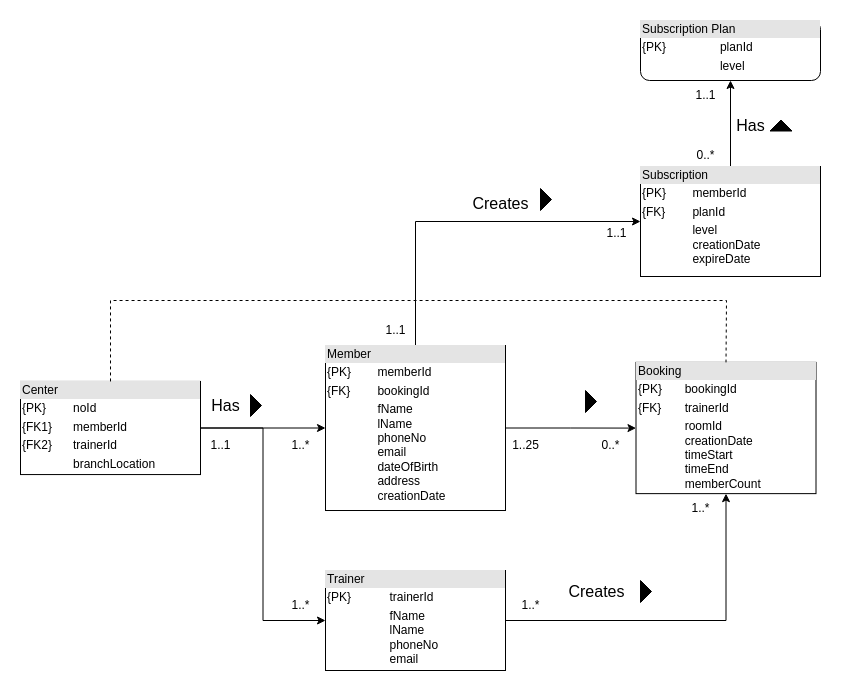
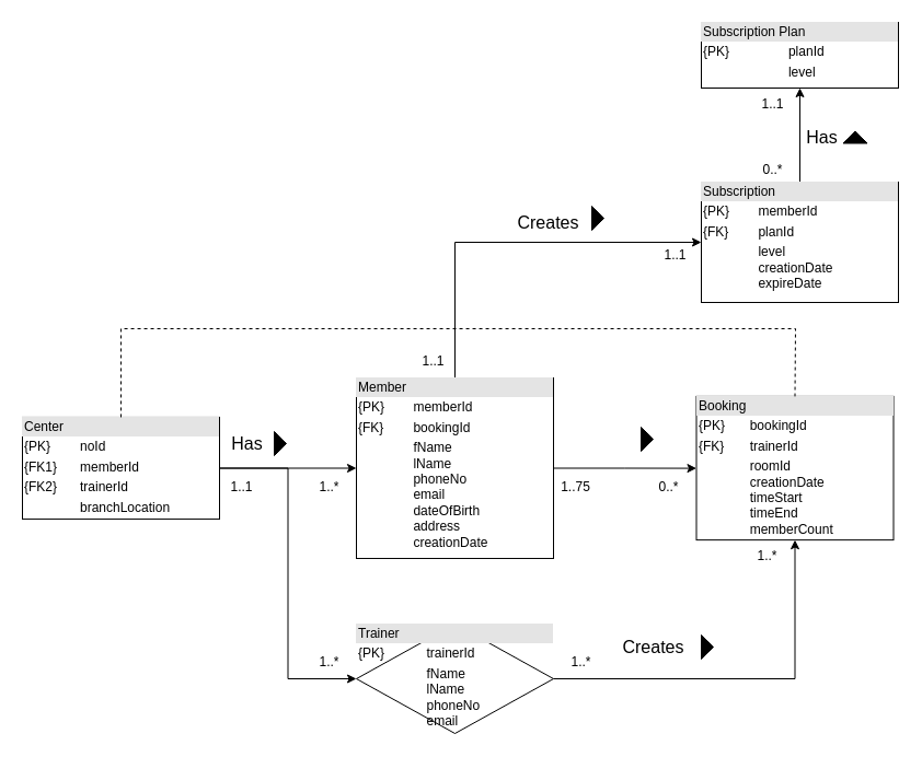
  <mxCell id="0" />
  <mxCell id="1" parent="0" />
  <mxCell id="2" value="" style="edgeStyle=orthogonalEdgeStyle;rounded=0;orthogonalLoop=1;jettySize=auto;html=1;exitX=1;exitY=0.5;exitDx=0;exitDy=0;" edge="1" parent="1" source="7" target="5"><mxGeometry relative="1" as="geometry"><mxPoint x="290" y="570" as="sourcePoint" /></mxGeometry></mxCell>
  <mxCell id="3" style="edgeStyle=orthogonalEdgeStyle;rounded=0;orthogonalLoop=1;jettySize=auto;html=1;" edge="1" parent="1" source="5" target="17"><mxGeometry relative="1" as="geometry" /></mxCell>
  <mxCell id="4" style="edgeStyle=orthogonalEdgeStyle;rounded=0;orthogonalLoop=1;jettySize=auto;html=1;entryX=0;entryY=0.5;entryDx=0;entryDy=0;" edge="1" parent="1" source="5" target="25"><mxGeometry relative="1" as="geometry"><Array as="points"><mxPoint x="415" y="221" /></Array></mxGeometry></mxCell>
  <mxCell id="5" value="&lt;div style=&quot;box-sizing:border-box;width:100%;background:#e4e4e4;padding:2px;&quot;&gt;Member&lt;/div&gt;&lt;table style=&quot;width:100%;font-size:1em;&quot; cellpadding=&quot;2&quot; cellspacing=&quot;0&quot;&gt;&lt;tbody&gt;&lt;tr&gt;&lt;td&gt;{PK}&lt;/td&gt;&lt;td&gt;memberId&lt;br&gt;&lt;/td&gt;&lt;/tr&gt;&lt;tr&gt;&lt;td&gt;{FK}&lt;br&gt;&lt;/td&gt;&lt;td&gt;bookingId&lt;br&gt;&lt;/td&gt;&lt;/tr&gt;&lt;tr&gt;&lt;td&gt;&lt;/td&gt;&lt;td&gt;fName&lt;br&gt;lName&lt;br&gt;phoneNo&lt;br&gt;email&lt;br&gt;dateOfBirth&lt;br&gt;address&lt;br&gt;creationDate&lt;br&gt;&lt;/td&gt;&lt;/tr&gt;&lt;/tbody&gt;&lt;/table&gt;" style="verticalAlign=top;align=left;overflow=fill;html=1;whiteSpace=wrap;" vertex="1" parent="1"><mxGeometry x="325" y="345.01" width="180" height="165" as="geometry" /></mxCell>
  <mxCell id="6" style="edgeStyle=orthogonalEdgeStyle;rounded=0;orthogonalLoop=1;jettySize=auto;html=1;entryX=0;entryY=0.5;entryDx=0;entryDy=0;" edge="1" parent="1" source="7" target="16"><mxGeometry relative="1" as="geometry" /></mxCell>
  <mxCell id="7" value="&lt;div style=&quot;box-sizing:border-box;width:100%;background:#e4e4e4;padding:2px;&quot;&gt;Center&lt;br&gt;&lt;/div&gt;&lt;table style=&quot;width:100%;font-size:1em;&quot; cellpadding=&quot;2&quot; cellspacing=&quot;0&quot;&gt;&lt;tbody&gt;&lt;tr&gt;&lt;td&gt;{PK}&lt;/td&gt;&lt;td&gt;noId&lt;br&gt;&lt;/td&gt;&lt;/tr&gt;&lt;tr&gt;&lt;td&gt;{FK1}&lt;/td&gt;&lt;td&gt;memberId&lt;/td&gt;&lt;/tr&gt;&lt;tr&gt;&lt;td&gt;{FK2}&lt;/td&gt;&lt;td&gt;trainerId&lt;br&gt;&lt;/td&gt;&lt;/tr&gt;&lt;tr&gt;&lt;td&gt;&lt;/td&gt;&lt;td&gt;branchLocation&lt;br&gt;&lt;/td&gt;&lt;/tr&gt;&lt;/tbody&gt;&lt;/table&gt;" style="verticalAlign=top;align=left;overflow=fill;html=1;whiteSpace=wrap;" vertex="1" parent="1"><mxGeometry x="20" y="380.94" width="180" height="93.12" as="geometry" /></mxCell>
  <mxCell id="8" value="1..1" style="text;html=1;align=center;verticalAlign=middle;resizable=0;points=[];autosize=1;strokeColor=none;fillColor=none;" vertex="1" parent="1"><mxGeometry x="200" y="430" width="40" height="30" as="geometry" /></mxCell>
  <mxCell id="9" value="1..*" style="text;html=1;align=center;verticalAlign=middle;resizable=0;points=[];autosize=1;strokeColor=none;fillColor=none;" vertex="1" parent="1"><mxGeometry x="280" y="430" width="40" height="30" as="geometry" /></mxCell>
  <mxCell id="10" value="&lt;font style=&quot;font-size: 16px;&quot;&gt;Has&lt;/font&gt;" style="text;html=1;align=center;verticalAlign=middle;resizable=0;points=[];autosize=1;strokeColor=none;fillColor=none;" vertex="1" parent="1"><mxGeometry x="200" y="390" width="50" height="30" as="geometry" /></mxCell>
  <mxCell id="11" value="" style="triangle;aspect=fixed;fillColor=strokeColor;" vertex="1" parent="1"><mxGeometry x="250" y="394" width="11" height="22" as="geometry" /></mxCell>
  <mxCell id="12" value="" style="triangle;aspect=fixed;fillColor=strokeColor;" vertex="1" parent="1"><mxGeometry x="585" y="390" width="11" height="22" as="geometry" /></mxCell>
  <mxCell id="13" value="0..*" style="text;html=1;align=center;verticalAlign=middle;resizable=0;points=[];autosize=1;strokeColor=none;fillColor=none;" vertex="1" parent="1"><mxGeometry x="590" y="430" width="40" height="30" as="geometry" /></mxCell>
- <mxCell id="14" value="1..25" style="text;html=1;align=center;verticalAlign=middle;resizable=0;points=[];autosize=1;strokeColor=none;fillColor=none;" vertex="1" parent="1"><mxGeometry x="500" y="430" width="50" height="30" as="geometry" /></mxCell>
+ <mxCell id="14" value="1..75" style="text;html=1;align=center;verticalAlign=middle;resizable=0;points=[];autosize=1;strokeColor=none;fillColor=none;" vertex="1" parent="1"><mxGeometry x="500" y="430" width="50" height="30" as="geometry" /></mxCell>
  <mxCell id="15" style="edgeStyle=orthogonalEdgeStyle;rounded=0;orthogonalLoop=1;jettySize=auto;html=1;" edge="1" parent="1" source="16" target="17"><mxGeometry relative="1" as="geometry" /></mxCell>
- <mxCell id="16" value="&lt;div style=&quot;box-sizing:border-box;width:100%;background:#e4e4e4;padding:2px;&quot;&gt;Trainer&lt;/div&gt;&lt;table style=&quot;width:100%;font-size:1em;&quot; cellpadding=&quot;2&quot; cellspacing=&quot;0&quot;&gt;&lt;tbody&gt;&lt;tr&gt;&lt;td&gt;{PK}&lt;/td&gt;&lt;td&gt;trainerId&lt;br&gt;&lt;/td&gt;&lt;/tr&gt;&lt;tr&gt;&lt;td&gt;&lt;/td&gt;&lt;td&gt;fName&lt;br&gt;lName&lt;br&gt;phoneNo&lt;br&gt;email&lt;br&gt;&lt;/td&gt;&lt;/tr&gt;&lt;/tbody&gt;&lt;/table&gt;" style="verticalAlign=top;align=left;overflow=fill;html=1;whiteSpace=wrap;" vertex="1" parent="1"><mxGeometry x="325" y="570" width="180" height="100" as="geometry" /></mxCell>
+ <mxCell id="16" value="&lt;div style=&quot;box-sizing:border-box;width:100%;background:#e4e4e4;padding:2px;&quot;&gt;Trainer&lt;/div&gt;&lt;table style=&quot;width:100%;font-size:1em;&quot; cellpadding=&quot;2&quot; cellspacing=&quot;0&quot;&gt;&lt;tbody&gt;&lt;tr&gt;&lt;td&gt;{PK}&lt;/td&gt;&lt;td&gt;trainerId&lt;br&gt;&lt;/td&gt;&lt;/tr&gt;&lt;tr&gt;&lt;td&gt;&lt;/td&gt;&lt;td&gt;fName&lt;br&gt;lName&lt;br&gt;phoneNo&lt;br&gt;email&lt;br&gt;&lt;/td&gt;&lt;/tr&gt;&lt;/tbody&gt;&lt;/table&gt;" style="rhombus;verticalAlign=top;align=left;overflow=fill;html=1;whiteSpace=wrap;" vertex="1" parent="1"><mxGeometry x="325" y="570" width="180" height="100" as="geometry" /></mxCell>
  <mxCell id="17" value="&lt;div style=&quot;box-sizing:border-box;width:100%;background:#e4e4e4;padding:2px;&quot;&gt;Booking&lt;/div&gt;&lt;table style=&quot;width:100%;font-size:1em;&quot; cellpadding=&quot;2&quot; cellspacing=&quot;0&quot;&gt;&lt;tbody&gt;&lt;tr&gt;&lt;td&gt;{PK}&lt;/td&gt;&lt;td&gt;bookingId&lt;/td&gt;&lt;/tr&gt;&lt;tr&gt;&lt;td&gt;{FK}&lt;/td&gt;&lt;td&gt;trainerId&lt;/td&gt;&lt;/tr&gt;&lt;tr&gt;&lt;td&gt;&lt;/td&gt;&lt;td&gt;roomId&lt;br&gt;creationDate&lt;br&gt;timeStart&lt;br&gt;timeEnd&lt;br&gt;memberCount&lt;br&gt;&lt;/td&gt;&lt;/tr&gt;&lt;/tbody&gt;&lt;/table&gt;" style="verticalAlign=top;align=left;overflow=fill;html=1;whiteSpace=wrap;" vertex="1" parent="1"><mxGeometry x="635.5" y="361.88" width="180" height="131.25" as="geometry" /></mxCell>
  <mxCell id="18" value="&lt;font style=&quot;font-size: 16px;&quot;&gt;Creates&lt;/font&gt;" style="text;html=1;align=center;verticalAlign=middle;resizable=0;points=[];autosize=1;strokeColor=none;fillColor=none;" vertex="1" parent="1"><mxGeometry x="555.5" y="576" width="80" height="30" as="geometry" /></mxCell>
  <mxCell id="19" value="" style="triangle;aspect=fixed;fillColor=strokeColor;" vertex="1" parent="1"><mxGeometry x="640" y="580" width="11" height="22" as="geometry" /></mxCell>
  <mxCell id="20" value="1..*" style="text;html=1;align=center;verticalAlign=middle;resizable=0;points=[];autosize=1;strokeColor=none;fillColor=none;" vertex="1" parent="1"><mxGeometry x="680" y="493.13" width="40" height="30" as="geometry" /></mxCell>
  <mxCell id="21" value="1..*" style="text;html=1;align=center;verticalAlign=middle;resizable=0;points=[];autosize=1;strokeColor=none;fillColor=none;" vertex="1" parent="1"><mxGeometry x="510" y="590" width="40" height="30" as="geometry" /></mxCell>
  <mxCell id="22" value="1..*" style="text;html=1;align=center;verticalAlign=middle;resizable=0;points=[];autosize=1;strokeColor=none;fillColor=none;" vertex="1" parent="1"><mxGeometry x="280" y="590" width="40" height="30" as="geometry" /></mxCell>
  <mxCell id="23" value="" style="endArrow=none;dashed=1;endFill=0;endSize=12;html=1;rounded=0;entryX=0.5;entryY=0;entryDx=0;entryDy=0;exitX=0.5;exitY=0;exitDx=0;exitDy=0;" edge="1" parent="1" source="7" target="17"><mxGeometry width="160" relative="1" as="geometry"><mxPoint x="350" y="280" as="sourcePoint" /><mxPoint x="510" y="280" as="targetPoint" /><Array as="points"><mxPoint x="110" y="300" /><mxPoint x="726" y="300" /></Array></mxGeometry></mxCell>
  <mxCell id="24" style="edgeStyle=orthogonalEdgeStyle;rounded=0;orthogonalLoop=1;jettySize=auto;html=1;exitX=0.5;exitY=0;exitDx=0;exitDy=0;" edge="1" parent="1" source="25" target="30"><mxGeometry relative="1" as="geometry" /></mxCell>
  <mxCell id="25" value="&lt;div style=&quot;box-sizing:border-box;width:100%;background:#e4e4e4;padding:2px;&quot;&gt;Subscription&lt;/div&gt;&lt;table style=&quot;width:100%;font-size:1em;&quot; cellpadding=&quot;2&quot; cellspacing=&quot;0&quot;&gt;&lt;tbody&gt;&lt;tr&gt;&lt;td&gt;{PK}&lt;/td&gt;&lt;td&gt;memberId&lt;br&gt;&lt;/td&gt;&lt;/tr&gt;&lt;tr&gt;&lt;td&gt;{FK}&lt;/td&gt;&lt;td&gt;planId&lt;br&gt;&lt;/td&gt;&lt;/tr&gt;&lt;tr&gt;&lt;td&gt;&lt;br&gt;&lt;/td&gt;&lt;td&gt;level&lt;br&gt;creationDate&lt;br&gt;expireDate&lt;br&gt;&lt;/td&gt;&lt;/tr&gt;&lt;/tbody&gt;&lt;/table&gt;" style="verticalAlign=top;align=left;overflow=fill;html=1;whiteSpace=wrap;" vertex="1" parent="1"><mxGeometry x="640" y="166" width="180" height="110" as="geometry" /></mxCell>
  <mxCell id="26" value="&lt;font style=&quot;font-size: 16px;&quot;&gt;Creates&lt;/font&gt;" style="text;html=1;align=center;verticalAlign=middle;resizable=0;points=[];autosize=1;strokeColor=none;fillColor=none;" vertex="1" parent="1"><mxGeometry x="460" y="188" width="80" height="30" as="geometry" /></mxCell>
  <mxCell id="27" value="" style="triangle;aspect=fixed;fillColor=strokeColor;" vertex="1" parent="1"><mxGeometry x="540" y="188" width="11" height="22" as="geometry" /></mxCell>
  <mxCell id="28" value="1..1" style="text;html=1;align=center;verticalAlign=middle;resizable=0;points=[];autosize=1;strokeColor=none;fillColor=none;" vertex="1" parent="1"><mxGeometry x="375" y="315.01" width="40" height="30" as="geometry" /></mxCell>
  <mxCell id="29" value="1..1" style="text;html=1;align=center;verticalAlign=middle;resizable=0;points=[];autosize=1;strokeColor=none;fillColor=none;" vertex="1" parent="1"><mxGeometry x="595.5" y="218" width="40" height="30" as="geometry" /></mxCell>
- <mxCell id="30" value="&lt;div style=&quot;box-sizing:border-box;width:100%;background:#e4e4e4;padding:2px;&quot;&gt;Subscription Plan&lt;br&gt;&lt;/div&gt;&lt;table style=&quot;width:100%;font-size:1em;&quot; cellpadding=&quot;2&quot; cellspacing=&quot;0&quot;&gt;&lt;tbody&gt;&lt;tr&gt;&lt;td&gt;{PK}&lt;/td&gt;&lt;td&gt;planId&lt;br&gt;&lt;/td&gt;&lt;/tr&gt;&lt;tr&gt;&lt;td&gt;&lt;/td&gt;&lt;td&gt;level&lt;br&gt;&lt;/td&gt;&lt;/tr&gt;&lt;/tbody&gt;&lt;/table&gt;" style="verticalAlign=top;align=left;overflow=fill;html=1;whiteSpace=wrap;rounded=1;" vertex="1" parent="1"><mxGeometry x="640" y="20" width="180" height="60" as="geometry" /></mxCell>
+ <mxCell id="30" value="&lt;div style=&quot;box-sizing:border-box;width:100%;background:#e4e4e4;padding:2px;&quot;&gt;Subscription Plan&lt;br&gt;&lt;/div&gt;&lt;table style=&quot;width:100%;font-size:1em;&quot; cellpadding=&quot;2&quot; cellspacing=&quot;0&quot;&gt;&lt;tbody&gt;&lt;tr&gt;&lt;td&gt;{PK}&lt;/td&gt;&lt;td&gt;planId&lt;br&gt;&lt;/td&gt;&lt;/tr&gt;&lt;tr&gt;&lt;td&gt;&lt;/td&gt;&lt;td&gt;level&lt;br&gt;&lt;/td&gt;&lt;/tr&gt;&lt;/tbody&gt;&lt;/table&gt;" style="verticalAlign=top;align=left;overflow=fill;html=1;whiteSpace=wrap;" vertex="1" parent="1"><mxGeometry x="640" y="20" width="180" height="60" as="geometry" /></mxCell>
  <mxCell id="31" value="&lt;font style=&quot;font-size: 16px;&quot;&gt;Has&lt;/font&gt;" style="text;html=1;align=center;verticalAlign=middle;resizable=0;points=[];autosize=1;strokeColor=none;fillColor=none;" vertex="1" parent="1"><mxGeometry x="725" y="110" width="50" height="30" as="geometry" /></mxCell>
  <mxCell id="32" value="" style="triangle;aspect=fixed;fillColor=strokeColor;rotation=-90;" vertex="1" parent="1"><mxGeometry x="775" y="114" width="11" height="22" as="geometry" /></mxCell>
  <mxCell id="33" value="1..1" style="text;html=1;align=center;verticalAlign=middle;resizable=0;points=[];autosize=1;strokeColor=none;fillColor=none;" vertex="1" parent="1"><mxGeometry x="685" y="80" width="40" height="30" as="geometry" /></mxCell>
  <mxCell id="34" value="0..*" style="text;html=1;align=center;verticalAlign=middle;resizable=0;points=[];autosize=1;strokeColor=none;fillColor=none;" vertex="1" parent="1"><mxGeometry x="685" y="140" width="40" height="30" as="geometry" /></mxCell>
